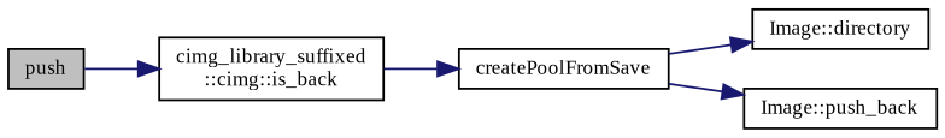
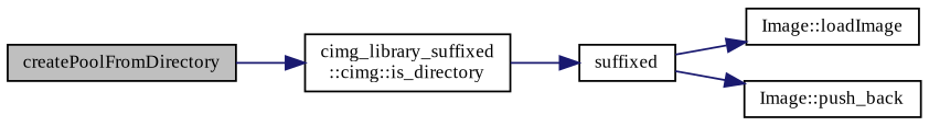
  digraph {
    fontname="Liberation Serif"
    rankdir=LR
    node [color=black fillcolor=white fontname="Liberation Serif" fontsize=10 shape=record style=filled]
    edge [color=midnightblue fontname="Liberation Serif" fontsize=10 labelfontname=Helvetica labelfontsize=10 style=solid]
-   n1 [fillcolor=grey75 fontcolor=black height=0.2 label=push width=0.4]
-   n2 [height=0.2 label="cimg_library_suffixed\l::cimg::is_back" width=0.4]
-   n3 [height=0.2 label=createPoolFromSave width=0.4]
-   n4 [height=0.2 label="Image::directory" width=0.4]
+   n1 [fillcolor=grey75 fontcolor=black height=0.2 label=createPoolFromDirectory width=0.4]
+   n2 [height=0.2 label="cimg_library_suffixed\l::cimg::is_directory" width=0.4]
+   n3 [height=0.2 label=suffixed width=0.4]
+   n4 [height=0.2 label="Image::loadImage" width=0.4]
    n5 [height=0.2 label="Image::push_back" width=0.4]
    n1 -> n2
    n2 -> n3
    n3 -> n4
    n3 -> n5
  }
